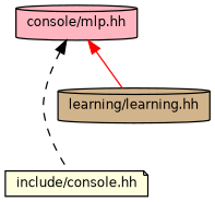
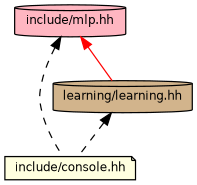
  digraph {
    node [color=black fontname=Helvetica fontsize=10 shape=cylinder style=filled]
    edge [color=black dir=back fontname=Helvetica fontsize=10 labelfontname=Helvetica labelfontsize=10 style=dashed]
-   n1 [fillcolor=lightpink fontcolor=black height=0.2 label="console/mlp.hh" width=0.4]
+   n1 [fillcolor=lightpink fontcolor=black height=0.2 label="include/mlp.hh" width=0.4]
    n2 [fillcolor=lightyellow height=0.2 label="include/console.hh" shape=note width=0.4]
    n3 [fillcolor=tan height=0.2 label="learning/learning.hh" width=0.4]
    n1 -> n2
    n1 -> n3 [color=red style=solid]
+   n3 -> n2
  }
